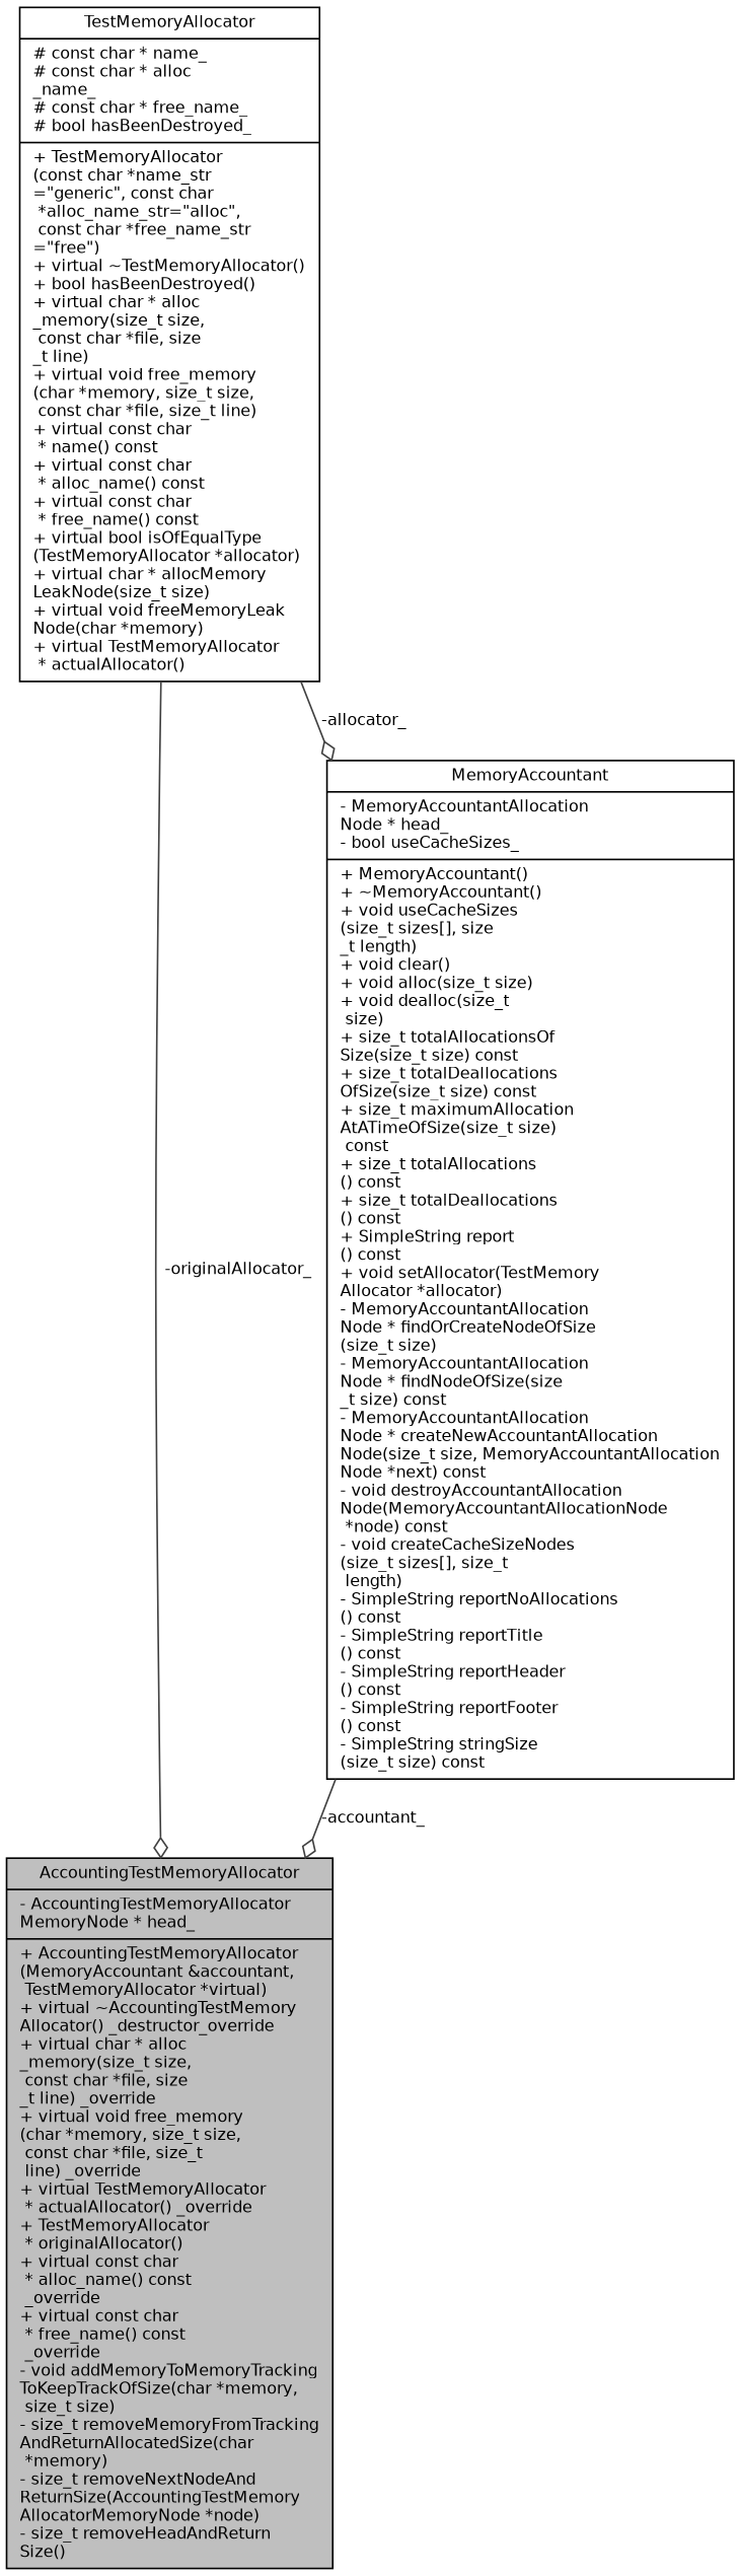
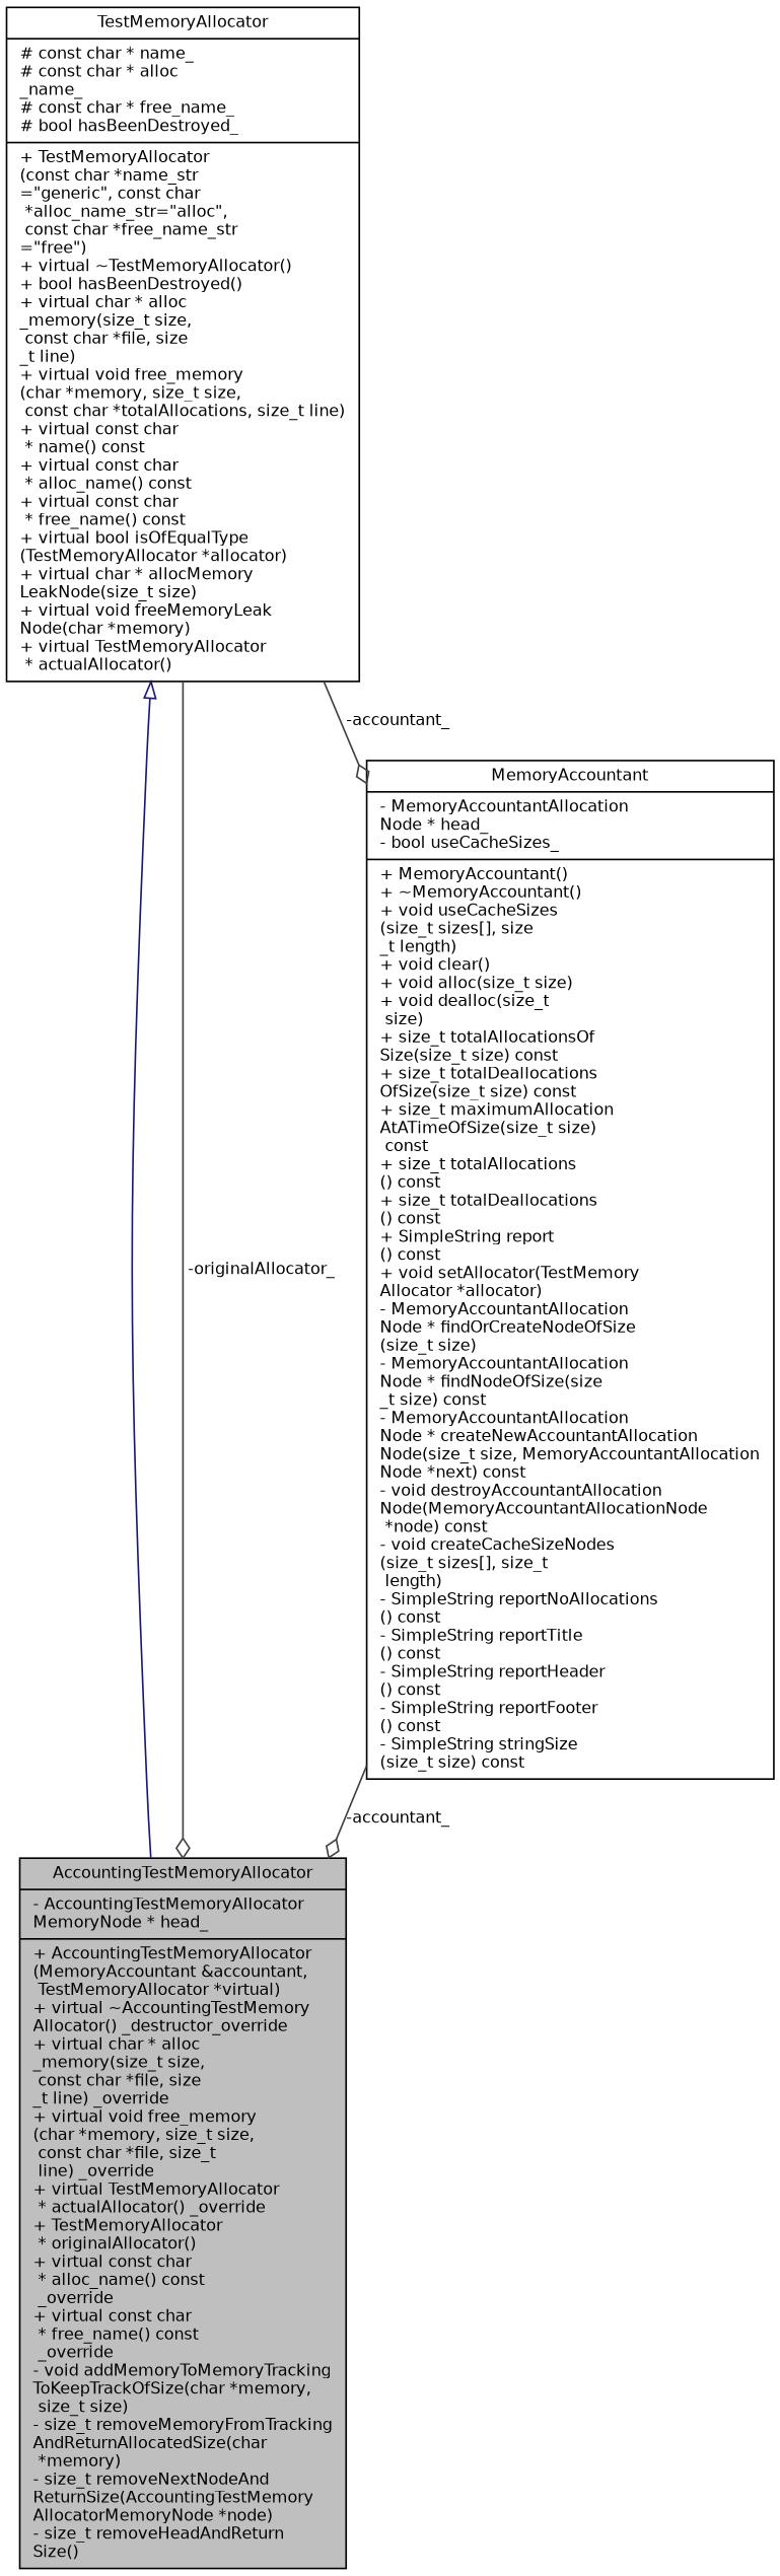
  digraph {
    fontname="DejaVu Sans"
    node [color=black fillcolor=white fontname="DejaVu Sans" fontsize=10 shape=record style=filled]
    edge [color=grey25 fontname="DejaVu Sans" fontsize=10 labelfontname=Helvetica labelfontsize=10 style=solid arrowhead=odiamond]
    n1 [fillcolor=grey75 fontcolor=black height=0.2 label="{AccountingTestMemoryAllocator\n|- AccountingTestMemoryAllocator\lMemoryNode * head_\l|+  AccountingTestMemoryAllocator\l(MemoryAccountant &accountant,\l TestMemoryAllocator *virtual)\l+ virtual ~AccountingTestMemory\lAllocator() _destructor_override\l+ virtual char * alloc\l_memory(size_t size,\l const char *file, size\l_t line) _override\l+ virtual void free_memory\l(char *memory, size_t size,\l const char *file, size_t\l line) _override\l+ virtual TestMemoryAllocator\l * actualAllocator() _override\l+ TestMemoryAllocator\l * originalAllocator()\l+ virtual const char\l * alloc_name() const\l _override\l+ virtual const char\l * free_name() const\l _override\l- void addMemoryToMemoryTracking\lToKeepTrackOfSize(char *memory,\l size_t size)\l- size_t removeMemoryFromTracking\lAndReturnAllocatedSize(char\l *memory)\l- size_t removeNextNodeAnd\lReturnSize(AccountingTestMemory\lAllocatorMemoryNode *node)\l- size_t removeHeadAndReturn\lSize()\l}" width=0.4]
-   n2 [height=0.2 label="{TestMemoryAllocator\n|# const char * name_\l# const char * alloc\l_name_\l# const char * free_name_\l# bool hasBeenDestroyed_\l|+  TestMemoryAllocator\l(const char *name_str\l=\"generic\", const char\l *alloc_name_str=\"alloc\",\l const char *free_name_str\l=\"free\")\l+ virtual ~TestMemoryAllocator()\l+ bool hasBeenDestroyed()\l+ virtual char * alloc\l_memory(size_t size,\l const char *file, size\l_t line)\l+ virtual void free_memory\l(char *memory, size_t size,\l const char *file, size_t line)\l+ virtual const char\l * name() const\l+ virtual const char\l * alloc_name() const\l+ virtual const char\l * free_name() const\l+ virtual bool isOfEqualType\l(TestMemoryAllocator *allocator)\l+ virtual char * allocMemory\lLeakNode(size_t size)\l+ virtual void freeMemoryLeak\lNode(char *memory)\l+ virtual TestMemoryAllocator\l * actualAllocator()\l}" width=0.4]
+   n2 [height=0.2 label="{TestMemoryAllocator\n|# const char * name_\l# const char * alloc\l_name_\l# const char * free_name_\l# bool hasBeenDestroyed_\l|+  TestMemoryAllocator\l(const char *name_str\l=\"generic\", const char\l *alloc_name_str=\"alloc\",\l const char *free_name_str\l=\"free\")\l+ virtual ~TestMemoryAllocator()\l+ bool hasBeenDestroyed()\l+ virtual char * alloc\l_memory(size_t size,\l const char *file, size\l_t line)\l+ virtual void free_memory\l(char *memory, size_t size,\l const char *totalAllocations, size_t line)\l+ virtual const char\l * name() const\l+ virtual const char\l * alloc_name() const\l+ virtual const char\l * free_name() const\l+ virtual bool isOfEqualType\l(TestMemoryAllocator *allocator)\l+ virtual char * allocMemory\lLeakNode(size_t size)\l+ virtual void freeMemoryLeak\lNode(char *memory)\l+ virtual TestMemoryAllocator\l * actualAllocator()\l}" width=0.4]
    n3 [height=0.2 label="{MemoryAccountant\n|- MemoryAccountantAllocation\lNode * head_\l- bool useCacheSizes_\l|+  MemoryAccountant()\l+  ~MemoryAccountant()\l+ void useCacheSizes\l(size_t sizes[], size\l_t length)\l+ void clear()\l+ void alloc(size_t size)\l+ void dealloc(size_t\l size)\l+ size_t totalAllocationsOf\lSize(size_t size) const\l+ size_t totalDeallocations\lOfSize(size_t size) const\l+ size_t maximumAllocation\lAtATimeOfSize(size_t size)\l const\l+ size_t totalAllocations\l() const\l+ size_t totalDeallocations\l() const\l+ SimpleString report\l() const\l+ void setAllocator(TestMemory\lAllocator *allocator)\l- MemoryAccountantAllocation\lNode * findOrCreateNodeOfSize\l(size_t size)\l- MemoryAccountantAllocation\lNode * findNodeOfSize(size\l_t size) const\l- MemoryAccountantAllocation\lNode * createNewAccountantAllocation\lNode(size_t size, MemoryAccountantAllocation\lNode *next) const\l- void destroyAccountantAllocation\lNode(MemoryAccountantAllocationNode\l *node) const\l- void createCacheSizeNodes\l(size_t sizes[], size_t\l length)\l- SimpleString reportNoAllocations\l() const\l- SimpleString reportTitle\l() const\l- SimpleString reportHeader\l() const\l- SimpleString reportFooter\l() const\l- SimpleString stringSize\l(size_t size) const\l}" width=0.4]
+   n2 -> n1 [arrowtail=onormal color=midnightblue dir=back arrowhead=""]
    n2 -> n1 [label=" -originalAllocator_"]
-   n2 -> n3 [label=" -allocator_"]
+   n2 -> n3 [label=" -accountant_"]
    n3 -> n1 [label=" -accountant_"]
  }
